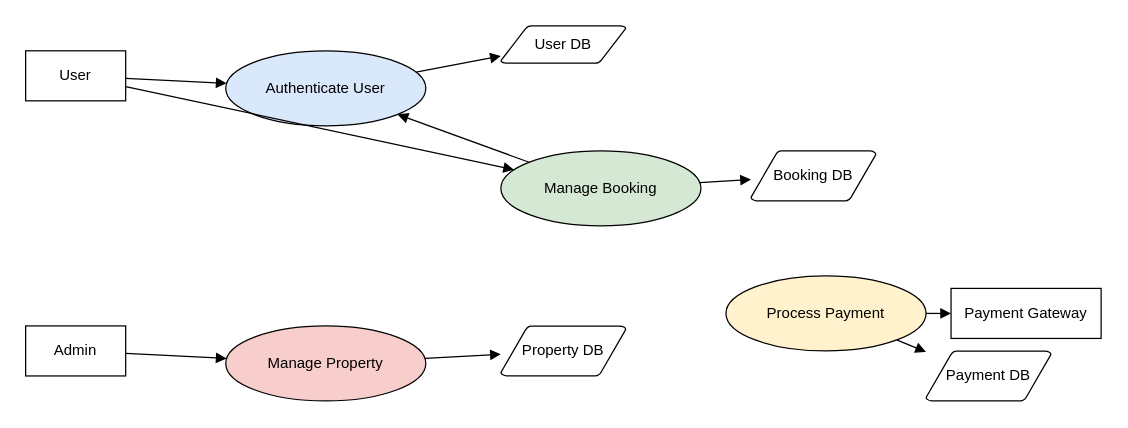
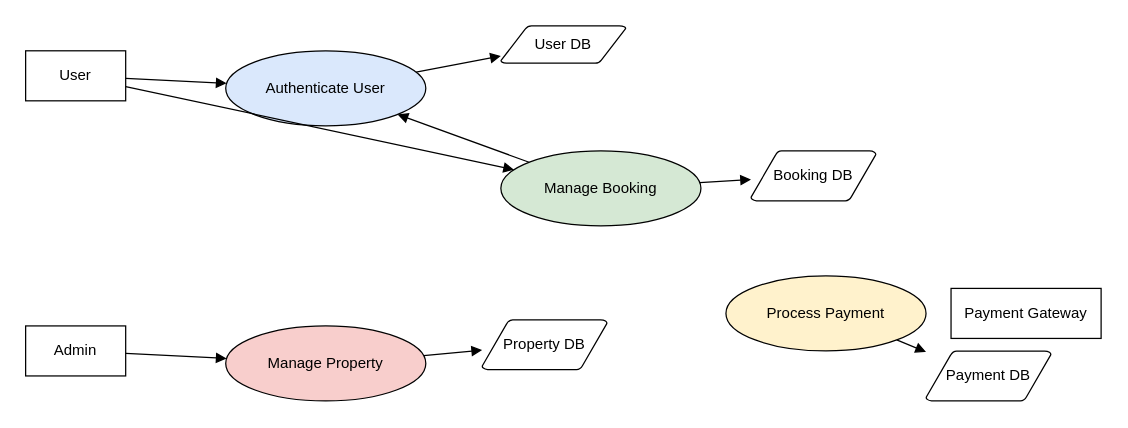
  <mxCell id="0" />
  <mxCell id="1" parent="0" />
  <mxCell id="2" value="User" style="shape=rectangle;whiteSpace=wrap;html=1;" vertex="1" parent="1"><mxGeometry x="20" y="40" width="80" height="40" as="geometry" /></mxCell>
  <mxCell id="3" value="Admin" style="shape=rectangle;whiteSpace=wrap;html=1;" vertex="1" parent="1"><mxGeometry x="20" y="260" width="80" height="40" as="geometry" /></mxCell>
  <mxCell id="4" value="Payment Gateway" style="shape=rectangle;whiteSpace=wrap;html=1;" vertex="1" parent="1"><mxGeometry x="760" y="230" width="120" height="40" as="geometry" /></mxCell>
  <mxCell id="5" value="Authenticate User" style="ellipse;whiteSpace=wrap;html=1;fillColor=#dae8fc;" vertex="1" parent="1"><mxGeometry x="180" y="40" width="160" height="60" as="geometry" /></mxCell>
  <mxCell id="6" value="Manage Property" style="ellipse;whiteSpace=wrap;html=1;fillColor=#f8cecc;" vertex="1" parent="1"><mxGeometry x="180" y="260" width="160" height="60" as="geometry" /></mxCell>
  <mxCell id="7" value="Manage Booking" style="ellipse;whiteSpace=wrap;html=1;fillColor=#d5e8d4;" vertex="1" parent="1"><mxGeometry x="400" y="120" width="160" height="60" as="geometry" /></mxCell>
  <mxCell id="8" value="Process Payment" style="ellipse;whiteSpace=wrap;html=1;fillColor=#fff2cc;" vertex="1" parent="1"><mxGeometry x="580" y="220" width="160" height="60" as="geometry" /></mxCell>
  <mxCell id="9" value="User DB" style="shape=mxgraph.flowchart.data;whiteSpace=wrap;html=1;" vertex="1" parent="1"><mxGeometry x="400" y="20" width="100" height="30" as="geometry" /></mxCell>
- <mxCell id="10" value="Property DB" style="shape=mxgraph.flowchart.data;whiteSpace=wrap;html=1;" vertex="1" parent="1"><mxGeometry x="400" y="260" width="100" height="40" as="geometry" /></mxCell>
+ <mxCell id="10" value="Property DB" style="shape=mxgraph.flowchart.data;whiteSpace=wrap;html=1;" vertex="1" parent="1"><mxGeometry x="385" y="255" width="100" height="40" as="geometry" /></mxCell>
  <mxCell id="11" value="Booking DB" style="shape=mxgraph.flowchart.data;whiteSpace=wrap;html=1;" vertex="1" parent="1"><mxGeometry x="600" y="120" width="100" height="40" as="geometry" /></mxCell>
  <mxCell id="12" value="Payment DB" style="shape=mxgraph.flowchart.data;whiteSpace=wrap;html=1;" vertex="1" parent="1"><mxGeometry x="740" y="280" width="100" height="40" as="geometry" /></mxCell>
  <mxCell id="13" style="endArrow=block;" edge="1" parent="1" source="2" target="5"><mxGeometry relative="1" as="geometry" /></mxCell>
  <mxCell id="14" style="endArrow=block;" edge="1" parent="1" source="5" target="9"><mxGeometry relative="1" as="geometry" /></mxCell>
  <mxCell id="15" style="endArrow=block;" edge="1" parent="1" source="2" target="7"><mxGeometry relative="1" as="geometry" /></mxCell>
  <mxCell id="16" style="endArrow=block;" edge="1" parent="1" source="7" target="11"><mxGeometry relative="1" as="geometry" /></mxCell>
  <mxCell id="17" style="endArrow=block;" edge="1" parent="1" source="7" target="5"><mxGeometry relative="1" as="geometry" /></mxCell>
  <mxCell id="18" style="endArrow=block;" edge="1" parent="1" source="8" target="12"><mxGeometry relative="1" as="geometry" /></mxCell>
- <mxCell id="19" style="endArrow=block;" edge="1" parent="1" source="8" target="4"><mxGeometry relative="1" as="geometry" /></mxCell>
  <mxCell id="20" style="endArrow=block;" edge="1" parent="1" source="3" target="6"><mxGeometry relative="1" as="geometry" /></mxCell>
  <mxCell id="21" style="endArrow=block;" edge="1" parent="1" source="6" target="10"><mxGeometry relative="1" as="geometry" /></mxCell>
